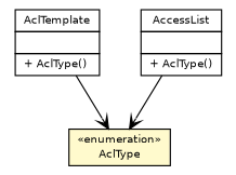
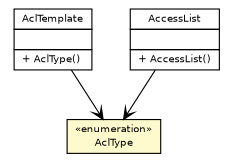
  digraph {
    node [fontcolor=black fontname=Helvetica fontsize=9.0 shape=plaintext]
    edge [arrowhead=open color=black fontcolor=black fontname=Helvetica fontsize=10.0 headport=p labelfontname=Helvetica labelfontsize=10 tailport=p]
    n1 [label=<<table border="0" cellborder="1" cellspacing="0" cellpadding="2" port="p" bgcolor="lemonChiffon" href="./AclType.html"> 		<tr><td><table border="0" cellspacing="0" cellpadding="1"> 			<tr><td> &laquo;enumeration&raquo; </td></tr> 			<tr><td> AclType </td></tr> 		</table></td></tr> 		</table>>]
    n2 [label=<<table border="0" cellborder="1" cellspacing="0" cellpadding="2" port="p" href="./AclTemplate.html"> 		<tr><td><table border="0" cellspacing="0" cellpadding="1"> 			<tr><td> AclTemplate </td></tr> 		</table></td></tr> 		<tr><td><table border="0" cellspacing="0" cellpadding="1"> 			<tr><td align="left">  </td></tr> 		</table></td></tr> 		<tr><td><table border="0" cellspacing="0" cellpadding="1"> 			<tr><td align="left"> + AclType() </td></tr> 		</table></td></tr> 		</table>>]
-   n3 [label=<<table border="0" cellborder="1" cellspacing="0" cellpadding="2" port="p" href="./AccessList.html"> 		<tr><td><table border="0" cellspacing="0" cellpadding="1"> 			<tr><td> AccessList </td></tr> 		</table></td></tr> 		<tr><td><table border="0" cellspacing="0" cellpadding="1"> 			<tr><td align="left">  </td></tr> 		</table></td></tr> 		<tr><td><table border="0" cellspacing="0" cellpadding="1"> 			<tr><td align="left"> + AclType() </td></tr> 		</table></td></tr> 		</table>>]
+   n3 [label=<<table border="0" cellborder="1" cellspacing="0" cellpadding="2" port="p" href="./AccessList.html"> 		<tr><td><table border="0" cellspacing="0" cellpadding="1"> 			<tr><td> AccessList </td></tr> 		</table></td></tr> 		<tr><td><table border="0" cellspacing="0" cellpadding="1"> 			<tr><td align="left">  </td></tr> 		</table></td></tr> 		<tr><td><table border="0" cellspacing="0" cellpadding="1"> 			<tr><td align="left"> + AccessList() </td></tr> 		</table></td></tr> 		</table>>]
    n2 -> n1
    n3 -> n1
  }
